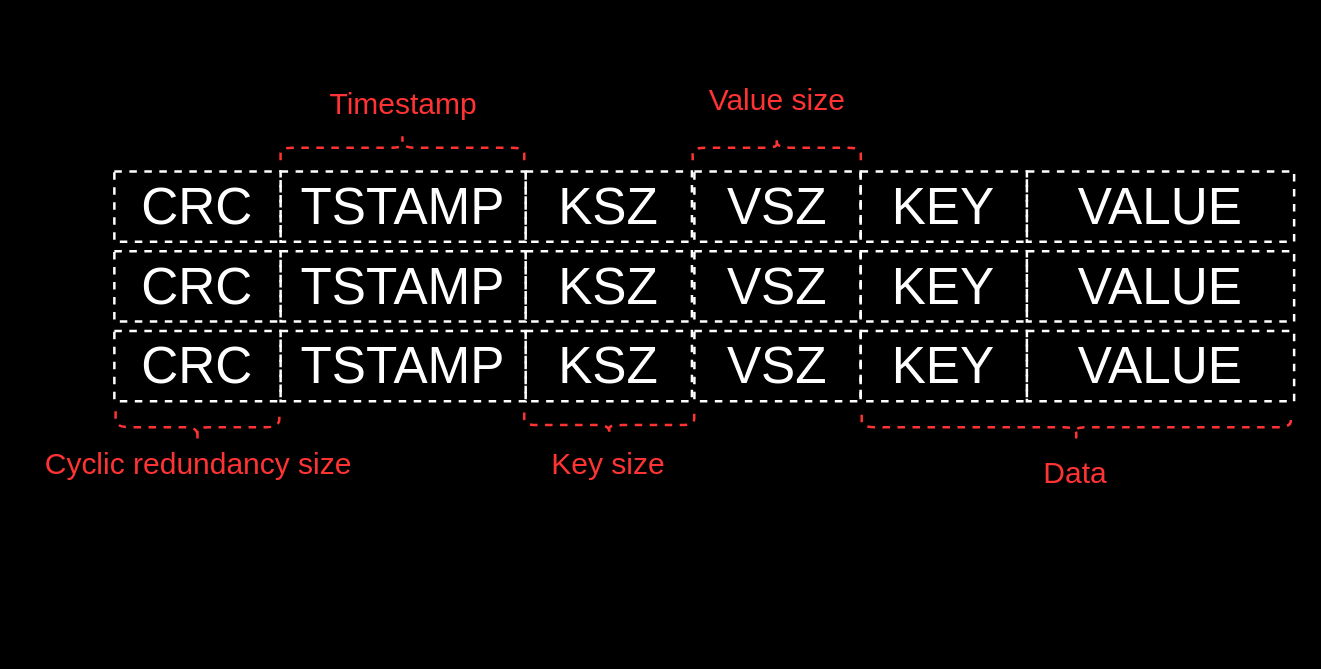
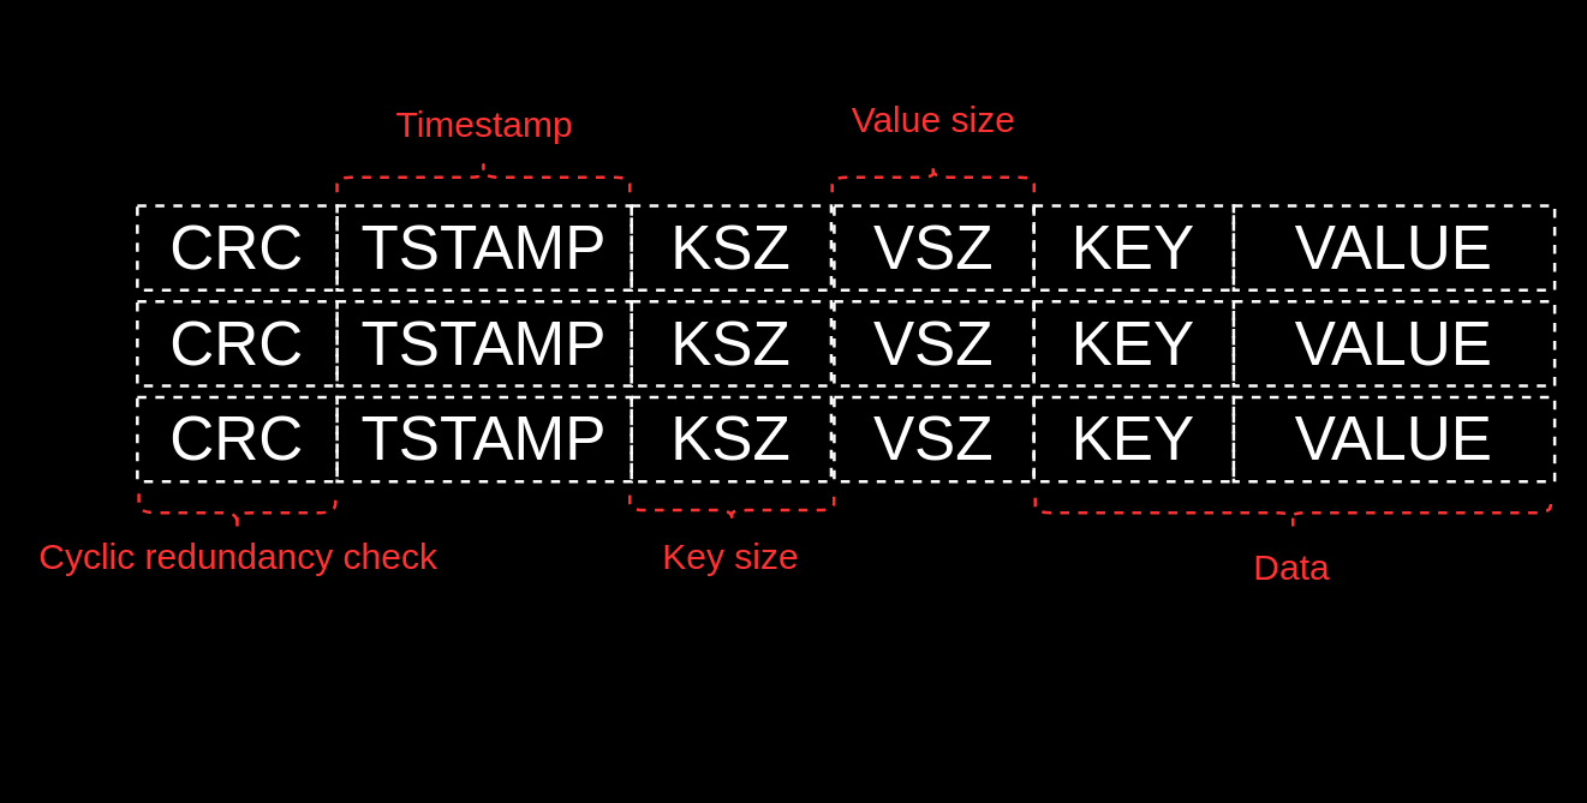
  <mxCell id="0" />
  <mxCell id="1" parent="0" />
  <mxCell id="2" value="" style="group" vertex="1" connectable="0" parent="1"><mxGeometry x="91" y="136.5" width="944" height="184" as="geometry" /></mxCell>
  <mxCell id="3" value="" style="group" vertex="1" connectable="0" parent="2"><mxGeometry width="944" height="56.312" as="geometry" /></mxCell>
  <mxCell id="4" value="&lt;font color=&quot;#ffffff&quot;&gt;&lt;span style=&quot;font-size: 41px&quot;&gt;CRC&lt;/span&gt;&lt;/font&gt;" style="rounded=0;whiteSpace=wrap;html=1;dashed=1;strokeWidth=2;strokeColor=#FFFFFF;fillColor=none;" vertex="1" parent="3"><mxGeometry width="133.027" height="56.312" as="geometry" /></mxCell>
  <mxCell id="5" style="edgeStyle=orthogonalEdgeStyle;rounded=0;orthogonalLoop=1;jettySize=auto;html=1;fontSize=41;fontColor=#FFFFFF;" edge="1" parent="3" source="6"><mxGeometry relative="1" as="geometry"><mxPoint x="294.216" y="28.156" as="targetPoint" /></mxGeometry></mxCell>
  <mxCell id="6" value="&lt;font color=&quot;#ffffff&quot;&gt;&lt;span style=&quot;font-size: 41px&quot;&gt;TSTAMP&lt;/span&gt;&lt;/font&gt;" style="rounded=0;whiteSpace=wrap;html=1;dashed=1;strokeWidth=2;strokeColor=#FFFFFF;fillColor=none;" vertex="1" parent="3"><mxGeometry x="133.027" width="196.092" height="56.312" as="geometry" /></mxCell>
  <mxCell id="7" value="&lt;font color=&quot;#ffffff&quot;&gt;&lt;span style=&quot;font-size: 41px&quot;&gt;KSZ&lt;/span&gt;&lt;/font&gt;" style="rounded=0;whiteSpace=wrap;html=1;dashed=1;strokeWidth=2;strokeColor=#FFFFFF;fillColor=none;" vertex="1" parent="3"><mxGeometry x="329.119" width="133.027" height="56.312" as="geometry" /></mxCell>
  <mxCell id="8" value="&lt;font color=&quot;#ffffff&quot;&gt;&lt;span style=&quot;font-size: 41px&quot;&gt;VSZ&lt;/span&gt;&lt;/font&gt;" style="rounded=0;whiteSpace=wrap;html=1;dashed=1;strokeWidth=2;strokeColor=#FFFFFF;fillColor=none;" vertex="1" parent="3"><mxGeometry x="464.117" width="133.027" height="56.312" as="geometry" /></mxCell>
  <mxCell id="9" value="&lt;font color=&quot;#ffffff&quot;&gt;&lt;span style=&quot;font-size: 41px&quot;&gt;KEY&lt;/span&gt;&lt;/font&gt;" style="rounded=0;whiteSpace=wrap;html=1;dashed=1;strokeWidth=2;strokeColor=#FFFFFF;fillColor=none;" vertex="1" parent="3"><mxGeometry x="597.144" width="133.027" height="56.312" as="geometry" /></mxCell>
  <mxCell id="10" value="&lt;font color=&quot;#ffffff&quot;&gt;&lt;span style=&quot;font-size: 41px&quot;&gt;VALUE&lt;/span&gt;&lt;/font&gt;" style="rounded=0;whiteSpace=wrap;html=1;dashed=1;strokeWidth=2;strokeColor=#FFFFFF;fillColor=none;" vertex="1" parent="3"><mxGeometry x="730.171" width="213.829" height="56.312" as="geometry" /></mxCell>
  <mxCell id="11" value="" style="group" vertex="1" connectable="0" parent="2"><mxGeometry y="63.867" width="944" height="56.312" as="geometry" /></mxCell>
  <mxCell id="12" value="&lt;font color=&quot;#ffffff&quot;&gt;&lt;span style=&quot;font-size: 41px&quot;&gt;CRC&lt;/span&gt;&lt;/font&gt;" style="rounded=0;whiteSpace=wrap;html=1;dashed=1;strokeWidth=2;strokeColor=#FFFFFF;fillColor=none;" vertex="1" parent="11"><mxGeometry width="133.027" height="56.312" as="geometry" /></mxCell>
  <mxCell id="13" style="edgeStyle=orthogonalEdgeStyle;rounded=0;orthogonalLoop=1;jettySize=auto;html=1;fontSize=41;fontColor=#FFFFFF;" edge="1" parent="11" source="14"><mxGeometry relative="1" as="geometry"><mxPoint x="294.216" y="28.156" as="targetPoint" /></mxGeometry></mxCell>
  <mxCell id="14" value="&lt;font color=&quot;#ffffff&quot;&gt;&lt;span style=&quot;font-size: 41px&quot;&gt;TSTAMP&lt;/span&gt;&lt;/font&gt;" style="rounded=0;whiteSpace=wrap;html=1;dashed=1;strokeWidth=2;strokeColor=#FFFFFF;fillColor=none;" vertex="1" parent="11"><mxGeometry x="133.027" width="196.092" height="56.312" as="geometry" /></mxCell>
  <mxCell id="15" value="&lt;font color=&quot;#ffffff&quot;&gt;&lt;span style=&quot;font-size: 41px&quot;&gt;KSZ&lt;/span&gt;&lt;/font&gt;" style="rounded=0;whiteSpace=wrap;html=1;dashed=1;strokeWidth=2;strokeColor=#FFFFFF;fillColor=none;" vertex="1" parent="11"><mxGeometry x="329.119" width="133.027" height="56.312" as="geometry" /></mxCell>
  <mxCell id="16" value="&lt;font color=&quot;#ffffff&quot;&gt;&lt;span style=&quot;font-size: 41px&quot;&gt;VSZ&lt;/span&gt;&lt;/font&gt;" style="rounded=0;whiteSpace=wrap;html=1;dashed=1;strokeWidth=2;strokeColor=#FFFFFF;fillColor=none;" vertex="1" parent="11"><mxGeometry x="464.117" width="133.027" height="56.312" as="geometry" /></mxCell>
  <mxCell id="17" value="&lt;font color=&quot;#ffffff&quot;&gt;&lt;span style=&quot;font-size: 41px&quot;&gt;KEY&lt;/span&gt;&lt;/font&gt;" style="rounded=0;whiteSpace=wrap;html=1;dashed=1;strokeWidth=2;strokeColor=#FFFFFF;fillColor=none;" vertex="1" parent="11"><mxGeometry x="597.144" width="133.027" height="56.312" as="geometry" /></mxCell>
  <mxCell id="18" value="&lt;font color=&quot;#ffffff&quot;&gt;&lt;span style=&quot;font-size: 41px&quot;&gt;VALUE&lt;/span&gt;&lt;/font&gt;" style="rounded=0;whiteSpace=wrap;html=1;dashed=1;strokeWidth=2;strokeColor=#FFFFFF;fillColor=none;" vertex="1" parent="11"><mxGeometry x="730.171" width="213.829" height="56.312" as="geometry" /></mxCell>
  <mxCell id="19" value="" style="group" vertex="1" connectable="0" parent="2"><mxGeometry y="127.688" width="944" height="56.312" as="geometry" /></mxCell>
  <mxCell id="20" value="&lt;font color=&quot;#ffffff&quot;&gt;&lt;span style=&quot;font-size: 41px&quot;&gt;CRC&lt;/span&gt;&lt;/font&gt;" style="rounded=0;whiteSpace=wrap;html=1;dashed=1;strokeWidth=2;strokeColor=#FFFFFF;fillColor=none;" vertex="1" parent="19"><mxGeometry width="133.027" height="56.312" as="geometry" /></mxCell>
  <mxCell id="21" style="edgeStyle=orthogonalEdgeStyle;rounded=0;orthogonalLoop=1;jettySize=auto;html=1;fontSize=41;fontColor=#FFFFFF;" edge="1" parent="19" source="22"><mxGeometry relative="1" as="geometry"><mxPoint x="294.216" y="28.156" as="targetPoint" /></mxGeometry></mxCell>
  <mxCell id="22" value="&lt;font color=&quot;#ffffff&quot;&gt;&lt;span style=&quot;font-size: 41px&quot;&gt;TSTAMP&lt;/span&gt;&lt;/font&gt;" style="rounded=0;whiteSpace=wrap;html=1;dashed=1;strokeWidth=2;strokeColor=#FFFFFF;fillColor=none;" vertex="1" parent="19"><mxGeometry x="133.027" width="196.092" height="56.312" as="geometry" /></mxCell>
  <mxCell id="23" value="&lt;font color=&quot;#ffffff&quot;&gt;&lt;span style=&quot;font-size: 41px&quot;&gt;KSZ&lt;/span&gt;&lt;/font&gt;" style="rounded=0;whiteSpace=wrap;html=1;dashed=1;strokeWidth=2;strokeColor=#FFFFFF;fillColor=none;" vertex="1" parent="19"><mxGeometry x="329.119" width="133.027" height="56.312" as="geometry" /></mxCell>
  <mxCell id="24" value="&lt;font color=&quot;#ffffff&quot;&gt;&lt;span style=&quot;font-size: 41px&quot;&gt;VSZ&lt;/span&gt;&lt;/font&gt;" style="rounded=0;whiteSpace=wrap;html=1;dashed=1;strokeWidth=2;strokeColor=#FFFFFF;fillColor=none;" vertex="1" parent="19"><mxGeometry x="464.117" width="133.027" height="56.312" as="geometry" /></mxCell>
  <mxCell id="25" value="&lt;font color=&quot;#ffffff&quot;&gt;&lt;span style=&quot;font-size: 41px&quot;&gt;KEY&lt;/span&gt;&lt;/font&gt;" style="rounded=0;whiteSpace=wrap;html=1;dashed=1;strokeWidth=2;strokeColor=#FFFFFF;fillColor=none;" vertex="1" parent="19"><mxGeometry x="597.144" width="133.027" height="56.312" as="geometry" /></mxCell>
  <mxCell id="26" value="&lt;font color=&quot;#ffffff&quot;&gt;&lt;span style=&quot;font-size: 41px&quot;&gt;VALUE&lt;/span&gt;&lt;/font&gt;" style="rounded=0;whiteSpace=wrap;html=1;dashed=1;strokeWidth=2;strokeColor=#FFFFFF;fillColor=none;" vertex="1" parent="19"><mxGeometry x="730.171" width="213.829" height="56.312" as="geometry" /></mxCell>
  <mxCell id="27" value="" style="shape=curlyBracket;whiteSpace=wrap;html=1;rounded=1;dashed=1;fontSize=41;fontColor=#FFFFFF;strokeColor=#FF3333;strokeWidth=2;fillColor=none;rotation=-90;" vertex="1" parent="1"><mxGeometry x="144.84" y="275.66" width="25.32" height="131" as="geometry" /></mxCell>
- <mxCell id="28" value="&lt;font color=&quot;#ff3333&quot; style=&quot;font-size: 24px&quot;&gt;Cyclic redundancy size&lt;/font&gt;" style="text;html=1;align=center;verticalAlign=middle;resizable=0;points=[];autosize=1;strokeColor=none;fillColor=none;fontSize=41;fontColor=#FFFFFF;" vertex="1" parent="1"><mxGeometry x="20" y="334.5" width="275" height="60" as="geometry" /></mxCell>
+ <mxCell id="28" value="&lt;font color=&quot;#ff3333&quot; style=&quot;font-size: 24px&quot;&gt;Cyclic redundancy check&lt;/font&gt;" style="text;html=1;align=center;verticalAlign=middle;resizable=0;points=[];autosize=1;strokeColor=none;fillColor=none;fontSize=41;fontColor=#FFFFFF;" vertex="1" parent="1"><mxGeometry x="20" y="334.5" width="275" height="60" as="geometry" /></mxCell>
  <mxCell id="29" value="" style="shape=curlyBracket;whiteSpace=wrap;html=1;rounded=1;dashed=1;labelBackgroundColor=#190033;fontSize=19;fontColor=#FF3333;strokeColor=#FF3333;strokeWidth=2;fillColor=none;rotation=90;" vertex="1" parent="1"><mxGeometry x="311.5" y="20" width="20" height="195" as="geometry" /></mxCell>
  <mxCell id="30" value="&lt;font style=&quot;font-size: 24px&quot;&gt;Timestamp&lt;/font&gt;" style="text;html=1;align=center;verticalAlign=middle;resizable=0;points=[];autosize=1;strokeColor=none;fillColor=none;fontSize=19;fontColor=#FF3333;" vertex="1" parent="1"><mxGeometry x="257.5" y="68.5" width="128" height="28" as="geometry" /></mxCell>
  <mxCell id="31" value="" style="shape=curlyBracket;whiteSpace=wrap;html=1;rounded=1;dashed=1;labelBackgroundColor=#190033;fontSize=24;fontColor=#FF3333;strokeColor=#FF3333;strokeWidth=2;fillColor=none;rotation=-90;" vertex="1" parent="1"><mxGeometry x="477" y="271.5" width="20" height="136" as="geometry" /></mxCell>
  <mxCell id="32" value="Key size" style="text;html=1;align=center;verticalAlign=middle;resizable=0;points=[];autosize=1;strokeColor=none;fillColor=none;fontSize=24;fontColor=#FF3333;" vertex="1" parent="1"><mxGeometry x="435" y="354.5" width="101" height="33" as="geometry" /></mxCell>
  <mxCell id="33" value="" style="shape=curlyBracket;whiteSpace=wrap;html=1;rounded=1;dashed=1;labelBackgroundColor=#190033;fontSize=24;fontColor=#FF3333;strokeColor=#FF3333;strokeWidth=2;fillColor=none;rotation=90;" vertex="1" parent="1"><mxGeometry x="611" y="50.25" width="20" height="134.5" as="geometry" /></mxCell>
  <mxCell id="34" value="Value size" style="text;html=1;align=center;verticalAlign=middle;resizable=0;points=[];autosize=1;strokeColor=none;fillColor=none;fontSize=24;fontColor=#FF3333;" vertex="1" parent="1"><mxGeometry x="561.5" y="63.5" width="119" height="33" as="geometry" /></mxCell>
  <mxCell id="35" value="" style="shape=curlyBracket;whiteSpace=wrap;html=1;rounded=1;dashed=1;labelBackgroundColor=#190033;fontSize=24;strokeColor=#FF3333;strokeWidth=2;fillColor=none;rotation=-90;fontColor=#ffffff;" vertex="1" parent="1"><mxGeometry x="850.67" y="169.49" width="20" height="343.34" as="geometry" /></mxCell>
  <mxCell id="36" value="Data&amp;nbsp;" style="text;html=1;align=center;verticalAlign=middle;resizable=0;points=[];autosize=1;strokeColor=none;fillColor=none;fontSize=24;fontColor=#FF3333;" vertex="1" parent="1"><mxGeometry x="829" y="361.5" width="67" height="33" as="geometry" /></mxCell>
